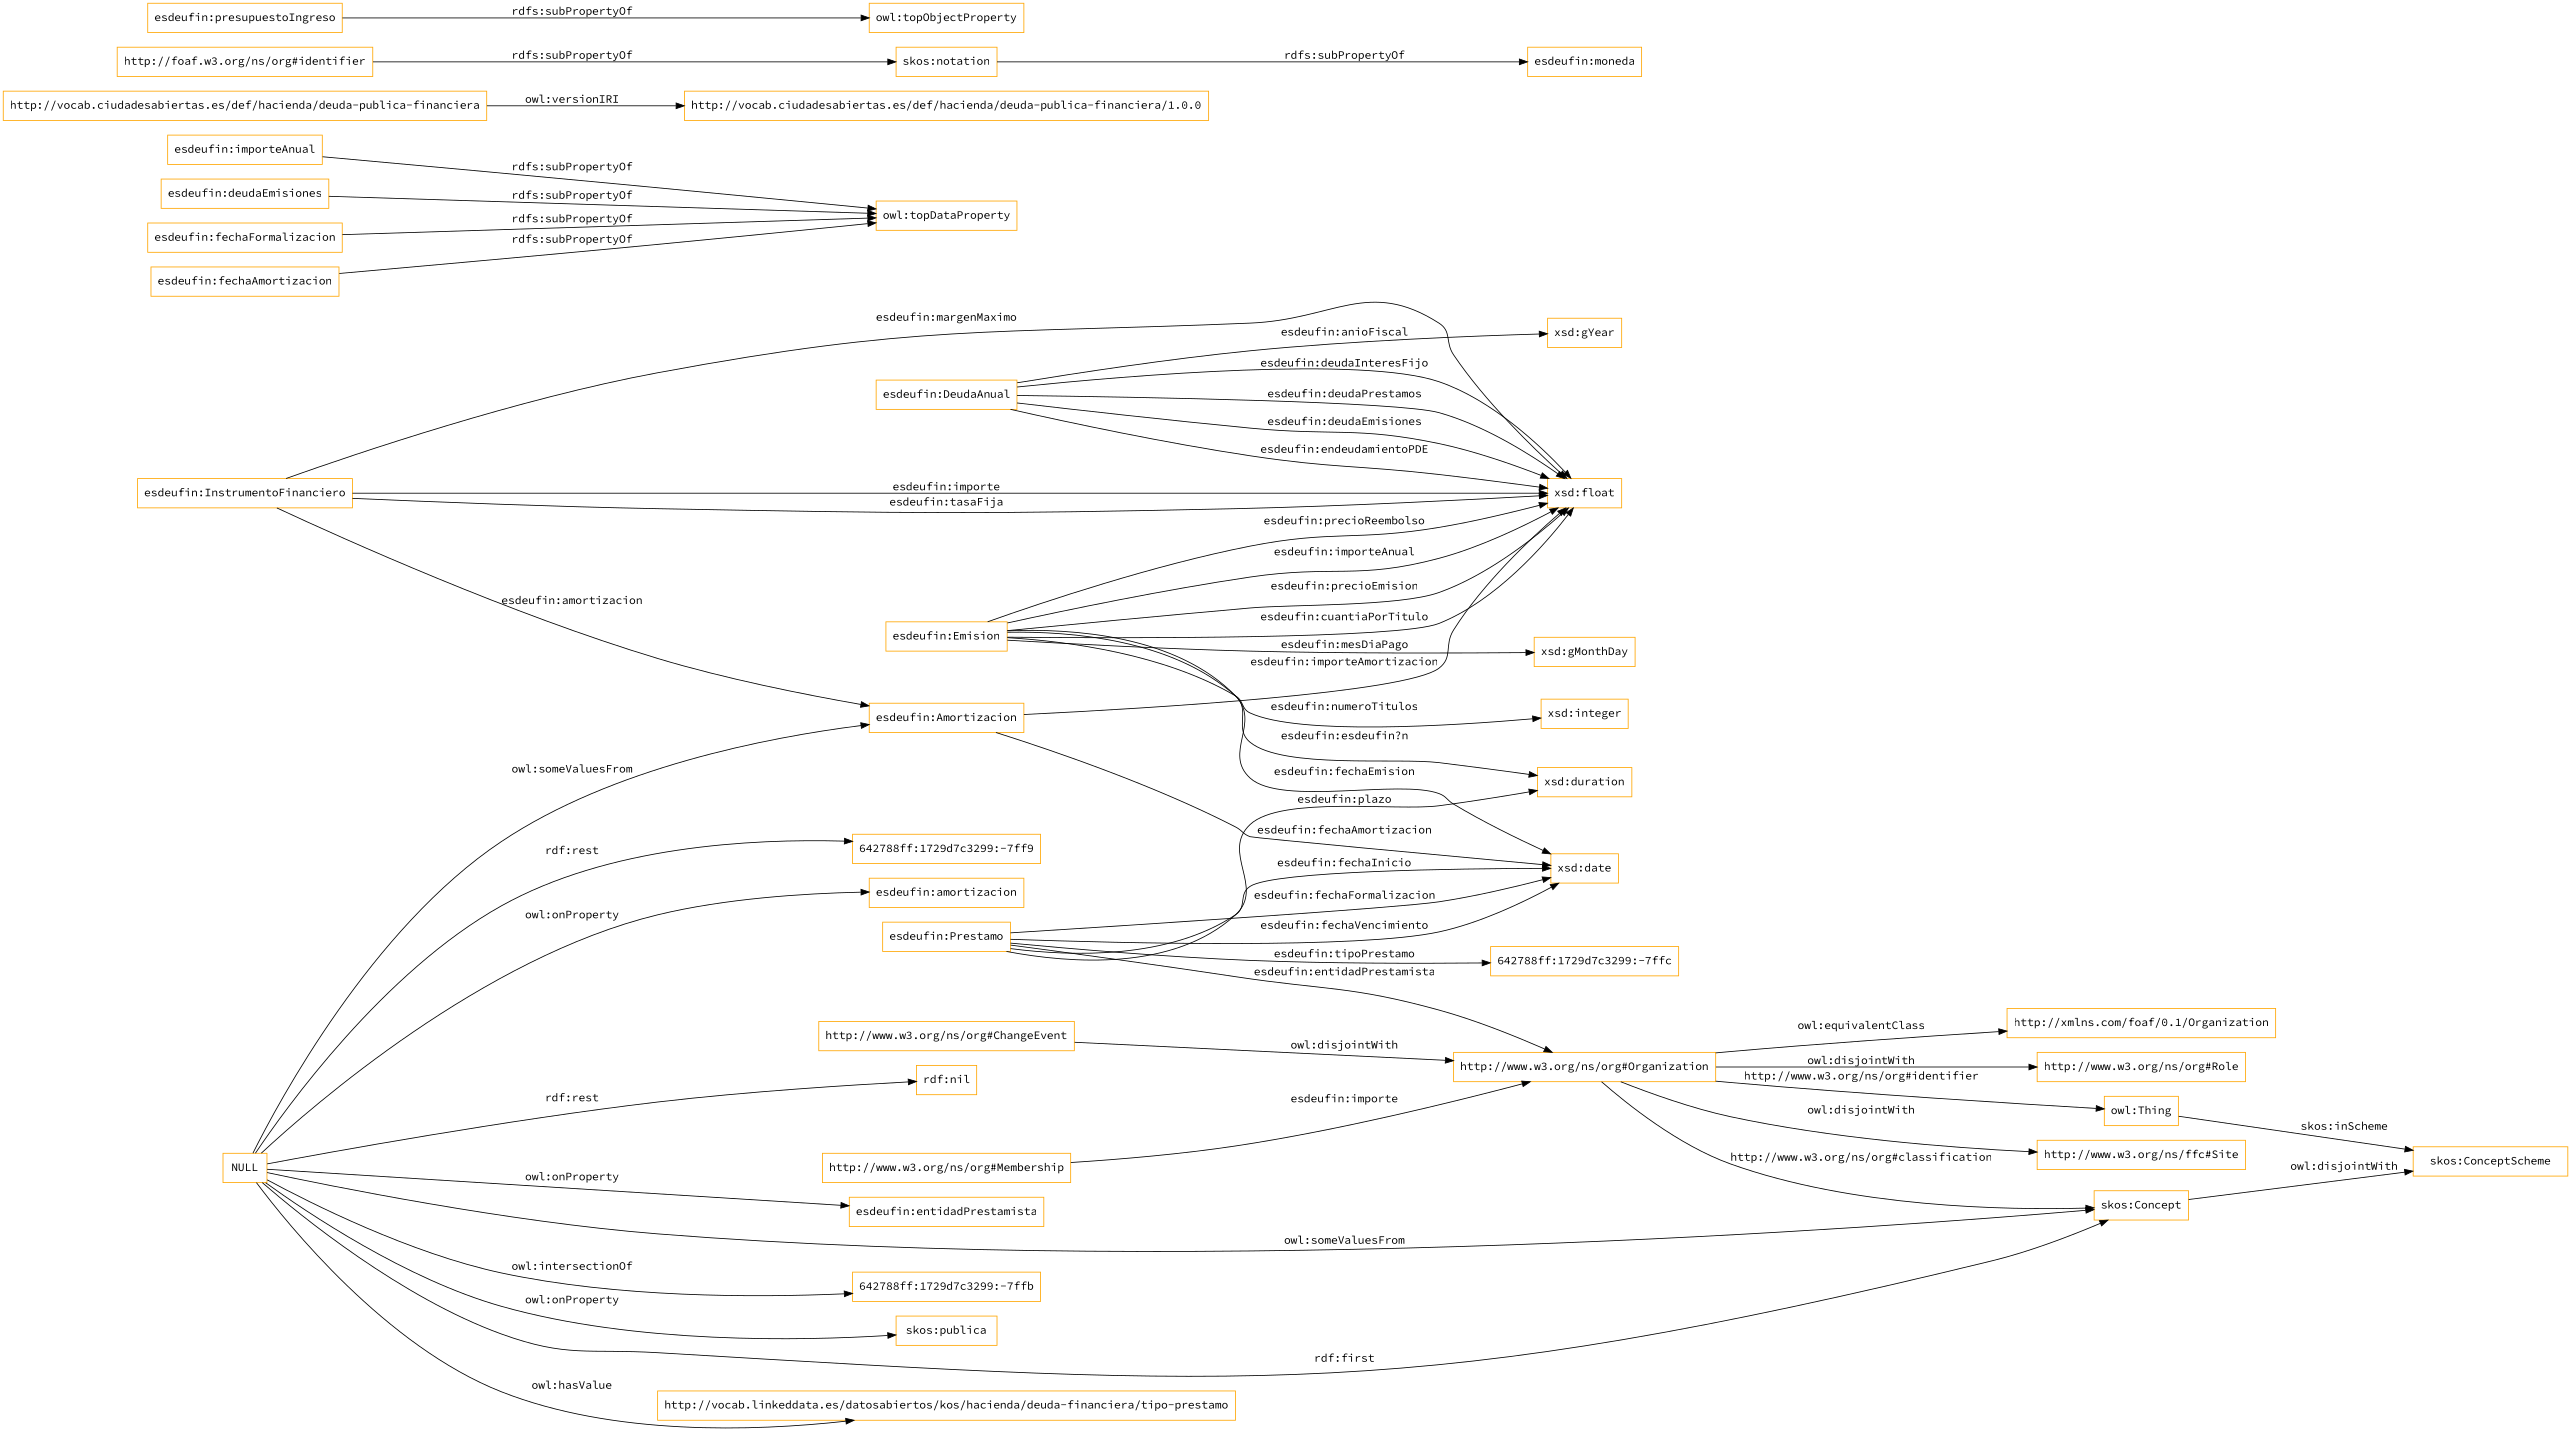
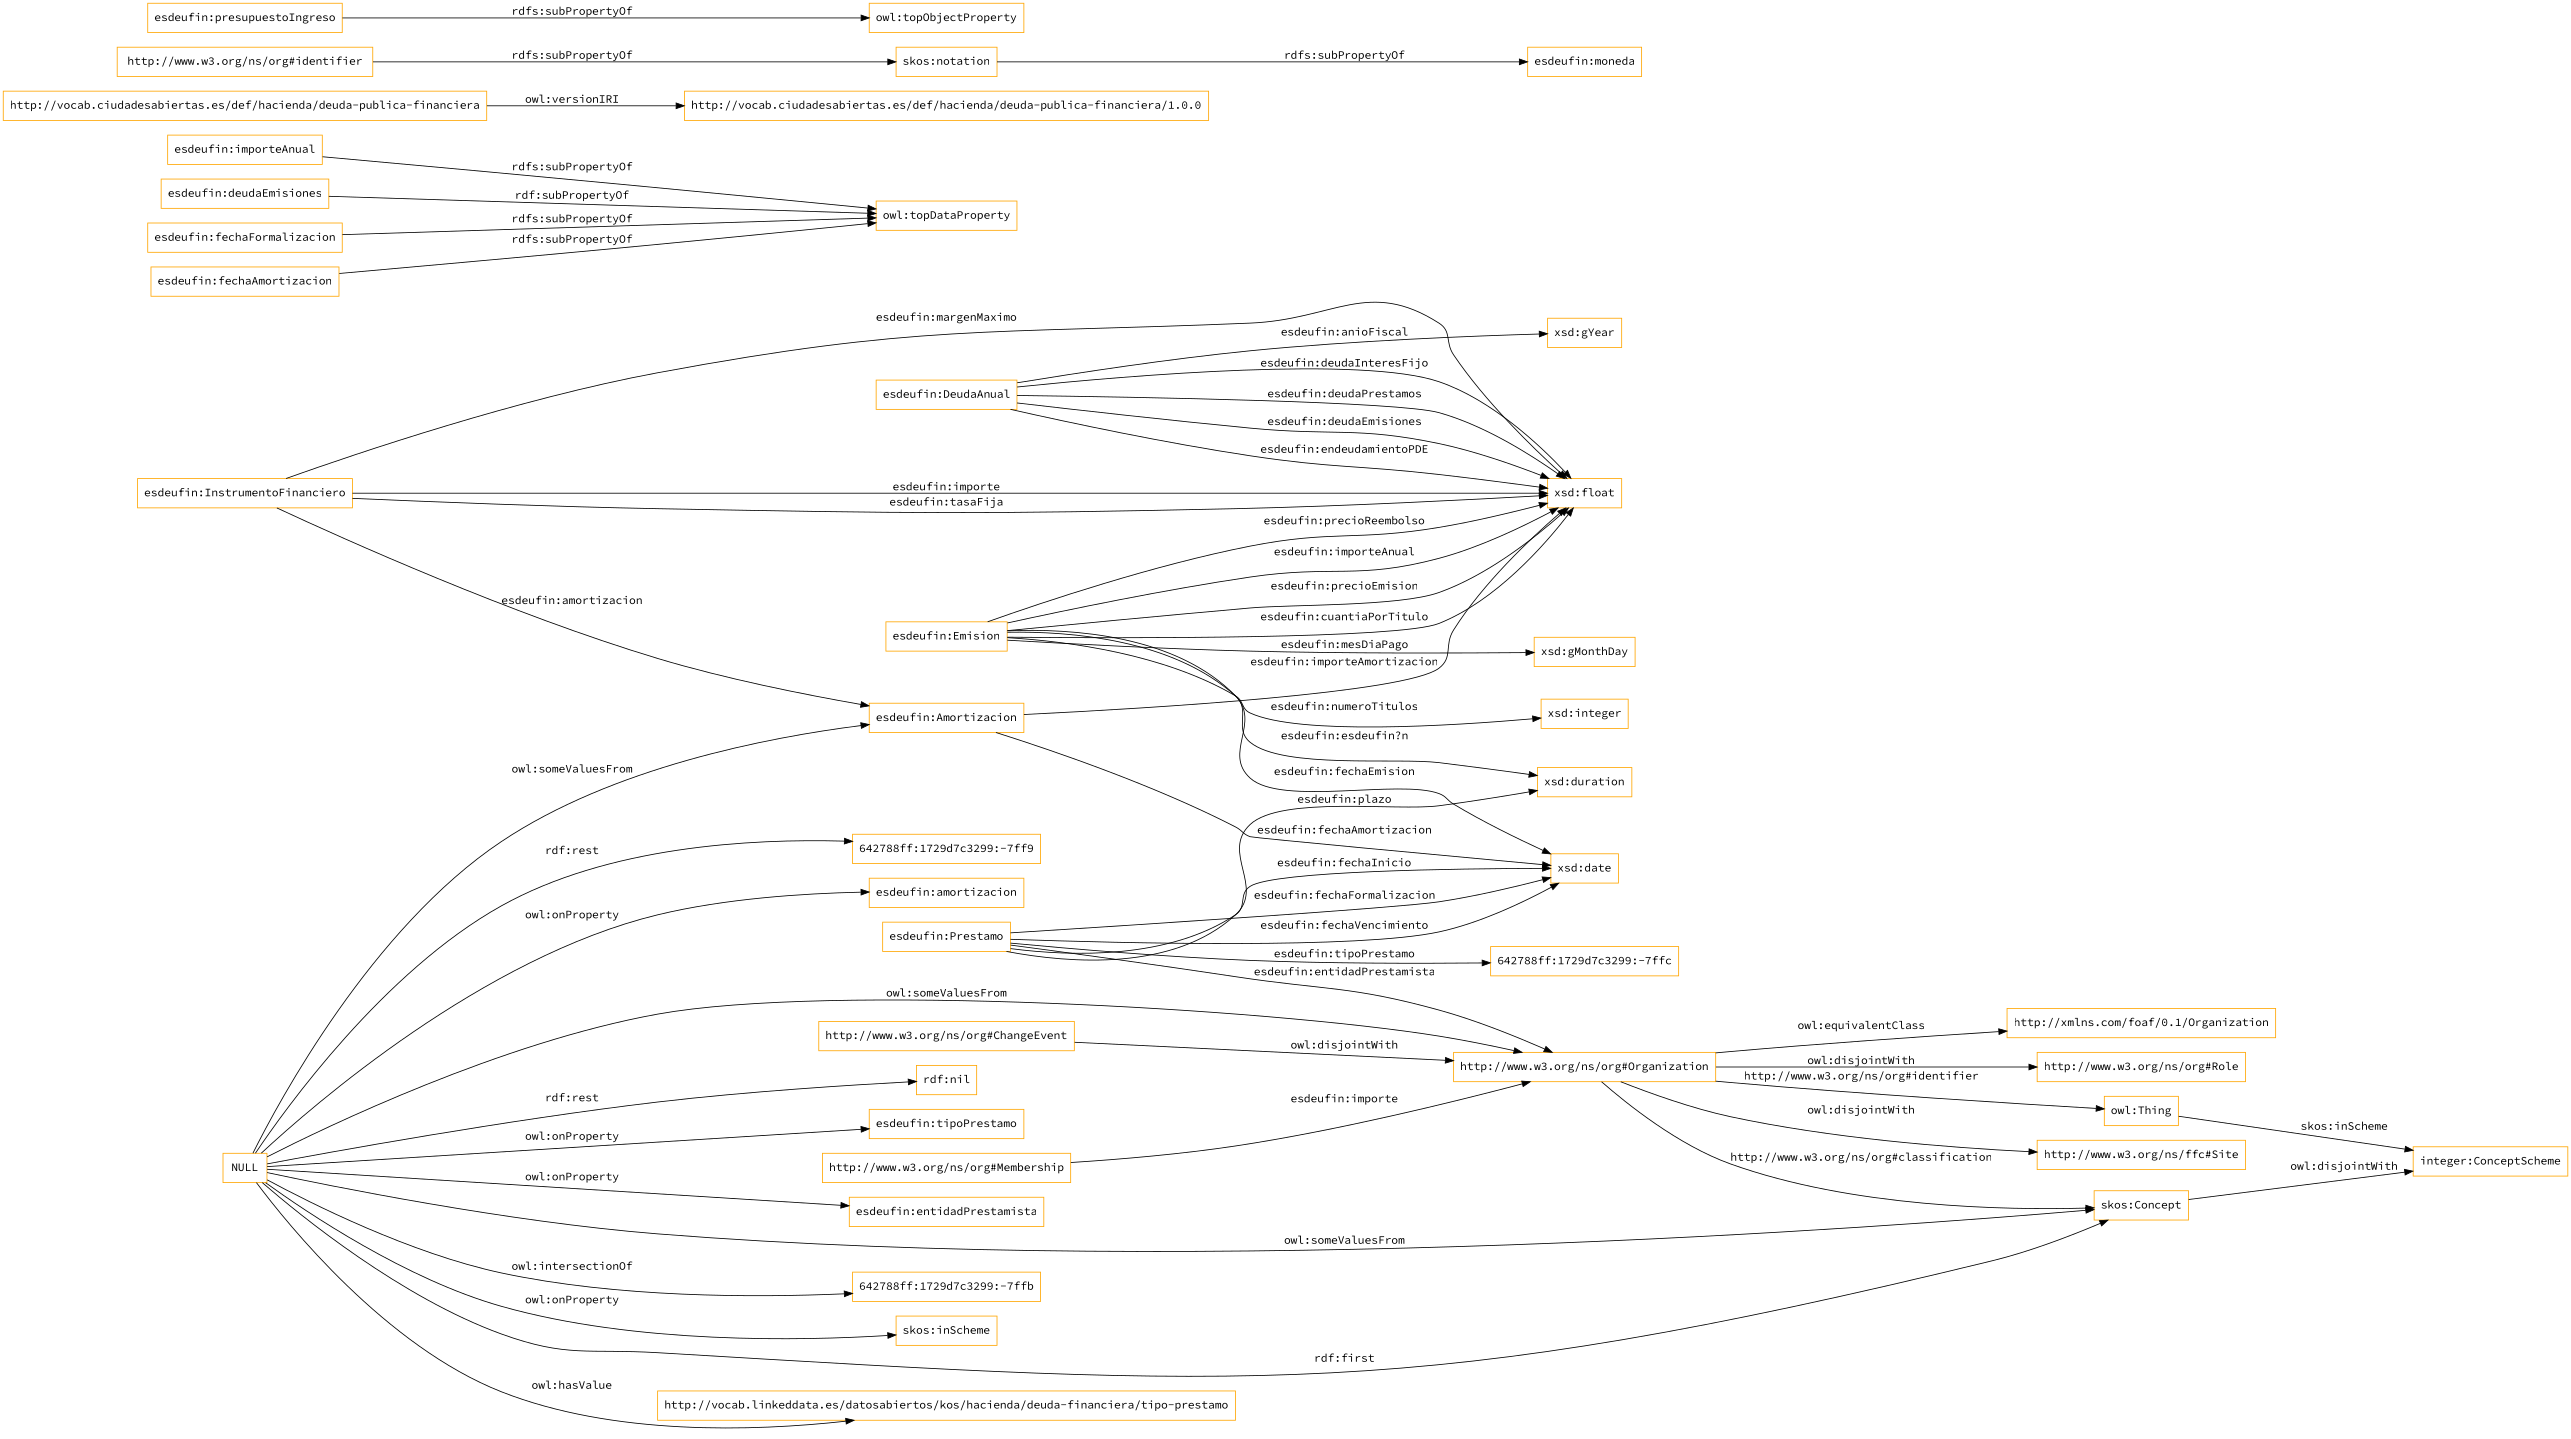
  digraph {
    fontname="Source Code Pro"
    rankdir=LR
    node [color=orange fontname="Source Code Pro" shape=rectangle]
    edge [fontname="Source Code Pro"]
    "esdeufin:Amortizacion"
    "xsd:float"
    "xsd:date"
    "esdeufin:InstrumentoFinanciero"
    "esdeufin:DeudaAnual"
    "xsd:gYear"
    "esdeufin:Emision"
    "xsd:duration"
    "xsd:integer"
    "xsd:gMonthDay"
    "skos:Concept"
-   "skos:ConceptScheme"
+   "skos:ConceptScheme" [label="integer:ConceptScheme"]
    "esdeufin:Prestamo"
    "642788ff:1729d7c3299:-7ffc"
    "http://www.w3.org/ns/org#Organization"
    n16 [label="http://www.w3.org/ns/ffc#Site"]
    "http://xmlns.com/foaf/0.1/Organization"
    "http://www.w3.org/ns/org#Role"
    "owl:Thing"
    "http://www.w3.org/ns/org#ChangeEvent"
    "http://www.w3.org/ns/org#Membership"
    "esdeufin:importeAnual"
    "owl:topDataProperty"
    "esdeufin:deudaEmisiones"
    "http://vocab.ciudadesabiertas.es/def/hacienda/deuda-publica-financiera"
    "http://vocab.ciudadesabiertas.es/def/hacienda/deuda-publica-financiera/1.0.0"
    NULL
    "http://vocab.linkeddata.es/datosabiertos/kos/hacienda/deuda-financiera/tipo-prestamo"
    "642788ff:1729d7c3299:-7ff9"
    "esdeufin:amortizacion"
    "rdf:nil"
+   "esdeufin:tipoPrestamo"
    "esdeufin:entidadPrestamista"
    "642788ff:1729d7c3299:-7ffb"
-   "skos:inScheme" [label="skos:publica"]
+   "skos:inScheme"
    "esdeufin:fechaFormalizacion"
    "skos:notation"
    "esdeufin:moneda"
    "esdeufin:presupuestoIngreso"
    "owl:topObjectProperty"
-   "http://www.w3.org/ns/org#identifier" [label="http://foaf.w3.org/ns/org#identifier"]
+   "http://www.w3.org/ns/org#identifier"
    "esdeufin:fechaAmortizacion"
    "esdeufin:Amortizacion" -> "xsd:float" [label="esdeufin:importeAmortizacion"]
    "esdeufin:Amortizacion" -> "xsd:date" [label="esdeufin:fechaAmortizacion"]
    "esdeufin:InstrumentoFinanciero" -> "esdeufin:Amortizacion" [label="esdeufin:amortizacion"]
    "esdeufin:InstrumentoFinanciero" -> "xsd:float" [label="esdeufin:importe"]
    "esdeufin:InstrumentoFinanciero" -> "xsd:float" [label="esdeufin:tasaFija"]
    "esdeufin:InstrumentoFinanciero" -> "xsd:float" [label="esdeufin:margenMaximo"]
    "esdeufin:DeudaAnual" -> "xsd:float" [label="esdeufin:endeudamientoPDE"]
    "esdeufin:DeudaAnual" -> "xsd:float" [label="esdeufin:deudaInteresFijo"]
    "esdeufin:DeudaAnual" -> "xsd:float" [label="esdeufin:deudaPrestamos"]
    "esdeufin:DeudaAnual" -> "xsd:float" [label="esdeufin:deudaEmisiones"]
    "esdeufin:DeudaAnual" -> "xsd:gYear" [label="esdeufin:anioFiscal"]
    "esdeufin:Emision" -> "xsd:float" [label="esdeufin:importeAnual"]
    "esdeufin:Emision" -> "xsd:float" [label="esdeufin:precioEmision"]
    "esdeufin:Emision" -> "xsd:float" [label="esdeufin:cuantiaPorTitulo"]
    "esdeufin:Emision" -> "xsd:float" [label="esdeufin:precioReembolso"]
    "esdeufin:Emision" -> "xsd:date" [label="esdeufin:fechaEmision"]
    "esdeufin:Emision" -> "xsd:duration" [label="esdeufin:esdeufin?n"]
    "esdeufin:Emision" -> "xsd:integer" [label="esdeufin:numeroTitulos"]
    "esdeufin:Emision" -> "xsd:gMonthDay" [label="esdeufin:mesDiaPago"]
    "skos:Concept" -> "skos:ConceptScheme" [label="owl:disjointWith"]
    "esdeufin:Prestamo" -> "xsd:date" [label="esdeufin:fechaInicio"]
    "esdeufin:Prestamo" -> "xsd:date" [label="esdeufin:fechaFormalizacion"]
    "esdeufin:Prestamo" -> "xsd:date" [label="esdeufin:fechaVencimiento"]
    "esdeufin:Prestamo" -> "xsd:duration" [label="esdeufin:plazo"]
    "esdeufin:Prestamo" -> "642788ff:1729d7c3299:-7ffc" [label="esdeufin:tipoPrestamo"]
    "esdeufin:Prestamo" -> "http://www.w3.org/ns/org#Organization" [label="esdeufin:entidadPrestamista"]
    "http://www.w3.org/ns/org#Organization" -> "skos:Concept" [label="http://www.w3.org/ns/org#classification"]
    "http://www.w3.org/ns/org#Organization" -> n16 [label="owl:disjointWith"]
    "http://www.w3.org/ns/org#Organization" -> "http://xmlns.com/foaf/0.1/Organization" [label="owl:equivalentClass"]
    "http://www.w3.org/ns/org#Organization" -> "http://www.w3.org/ns/org#Role" [label="owl:disjointWith"]
    "http://www.w3.org/ns/org#Organization" -> "owl:Thing" [label="http://www.w3.org/ns/org#identifier"]
    "owl:Thing" -> "skos:ConceptScheme" [label="skos:inScheme"]
    "http://www.w3.org/ns/org#ChangeEvent" -> "http://www.w3.org/ns/org#Organization" [label="owl:disjointWith"]
    "http://www.w3.org/ns/org#Membership" -> "http://www.w3.org/ns/org#Organization" [label="esdeufin:importe"]
    "esdeufin:importeAnual" -> "owl:topDataProperty" [label="rdfs:subPropertyOf"]
-   "esdeufin:deudaEmisiones" -> "owl:topDataProperty" [label="rdfs:subPropertyOf"]
+   "esdeufin:deudaEmisiones" -> "owl:topDataProperty" [label="rdf:subPropertyOf"]
    "http://vocab.ciudadesabiertas.es/def/hacienda/deuda-publica-financiera" -> "http://vocab.ciudadesabiertas.es/def/hacienda/deuda-publica-financiera/1.0.0" [label="owl:versionIRI"]
    NULL -> "esdeufin:Amortizacion" [label="owl:someValuesFrom"]
    NULL -> "skos:Concept" [label="rdf:first"]
    NULL -> "skos:Concept" [label="owl:someValuesFrom"]
+   NULL -> "http://www.w3.org/ns/org#Organization" [label="owl:someValuesFrom"]
    NULL -> "http://vocab.linkeddata.es/datosabiertos/kos/hacienda/deuda-financiera/tipo-prestamo" [label="owl:hasValue"]
    NULL -> "642788ff:1729d7c3299:-7ff9" [label="rdf:rest"]
    NULL -> "esdeufin:amortizacion" [label="owl:onProperty"]
    NULL -> "rdf:nil" [label="rdf:rest"]
+   NULL -> "esdeufin:tipoPrestamo" [label="owl:onProperty"]
    NULL -> "esdeufin:entidadPrestamista" [label="owl:onProperty"]
    NULL -> "642788ff:1729d7c3299:-7ffb" [label="owl:intersectionOf"]
    NULL -> "skos:inScheme" [label="owl:onProperty"]
    "esdeufin:fechaFormalizacion" -> "owl:topDataProperty" [label="rdfs:subPropertyOf"]
    "skos:notation" -> "esdeufin:moneda" [label="rdfs:subPropertyOf"]
    "esdeufin:presupuestoIngreso" -> "owl:topObjectProperty" [label="rdfs:subPropertyOf"]
    "http://www.w3.org/ns/org#identifier" -> "skos:notation" [label="rdfs:subPropertyOf"]
    "esdeufin:fechaAmortizacion" -> "owl:topDataProperty" [label="rdfs:subPropertyOf"]
  }
